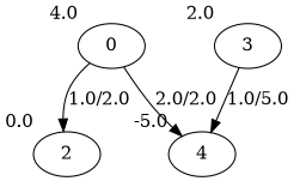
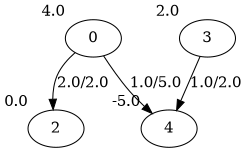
  digraph {
    n1 [label=0 xlabel=4.0]
    n2 [label=2 xlabel=0.0]
    n3 [label=4 xlabel=-5.0]
    n4 [label=3 xlabel=2.0]
-   n1 -> n2 [label="1.0/2.0"]
-   n1 -> n3 [label="2.0/2.0"]
-   n4 -> n3 [label="1.0/5.0"]
+   n1 -> n2 [label="2.0/2.0"]
+   n1 -> n3 [label="1.0/5.0"]
+   n4 -> n3 [label="1.0/2.0"]
  }
